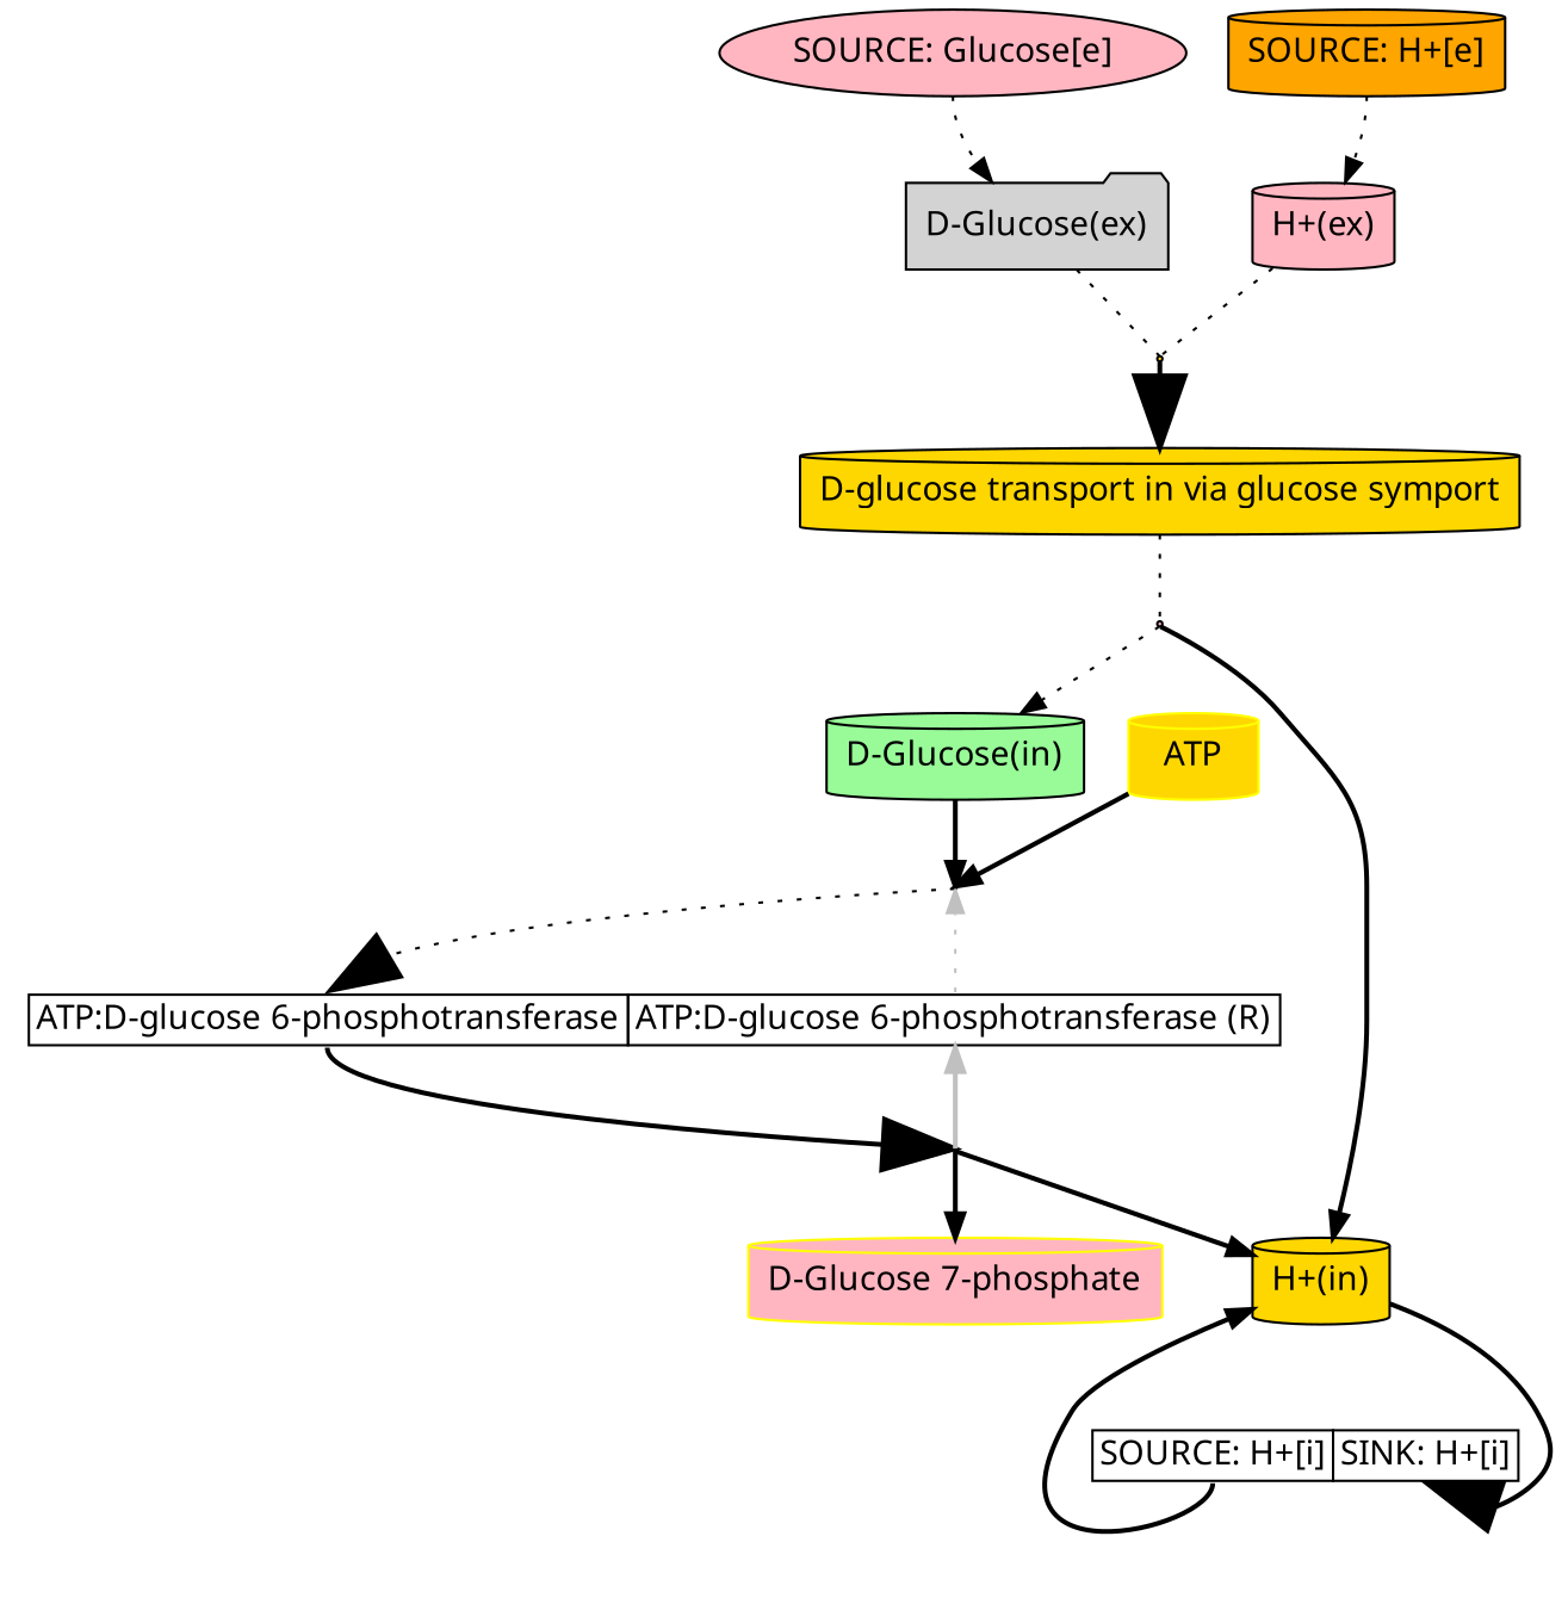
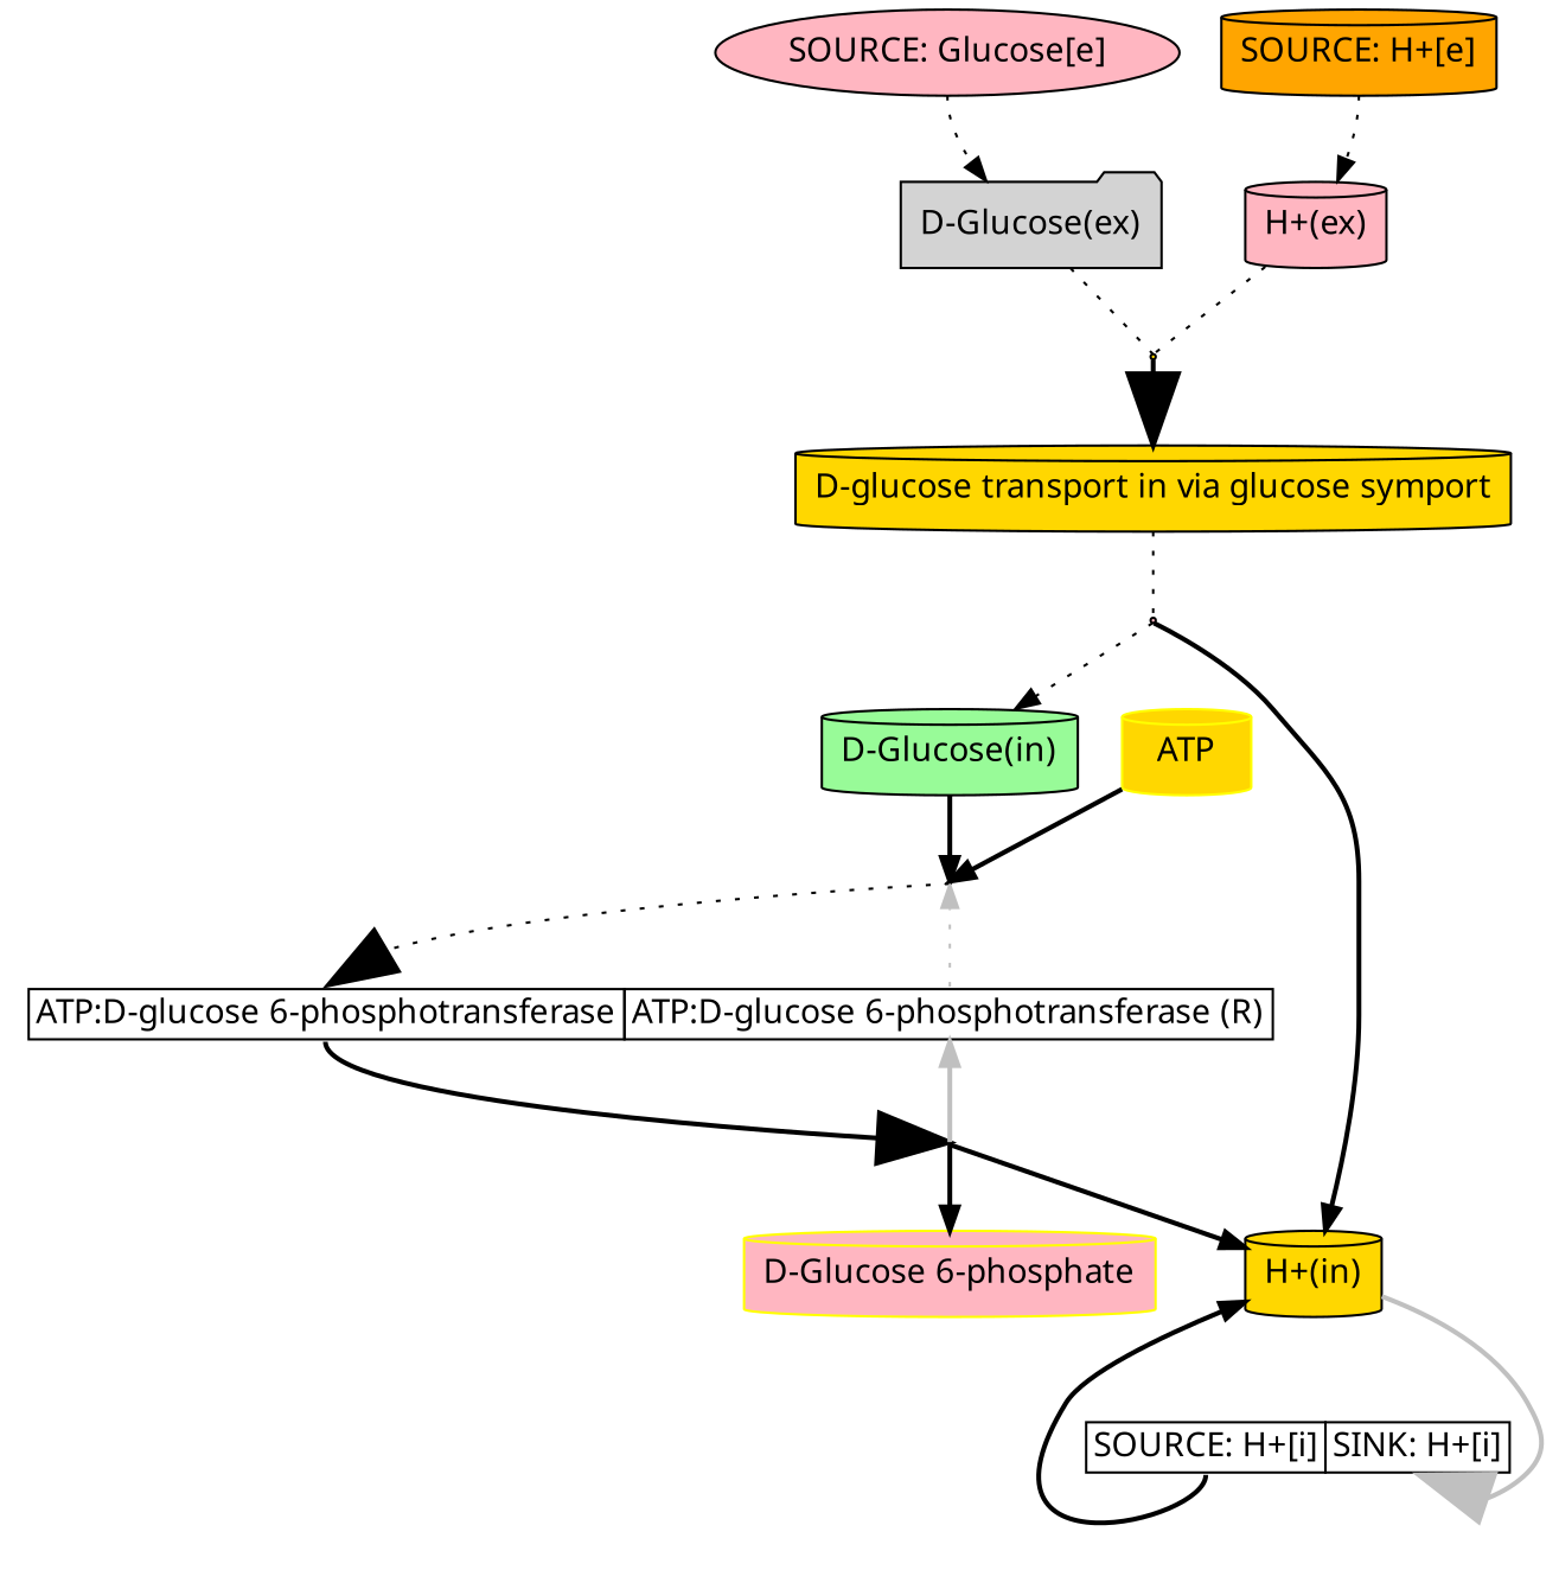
  digraph {
    node [color=black fillcolor=gold fontcolor=black fontname=Vera shape=cylinder style=filled]
    edge [arrowsize=1 style=bold]
    n1 [fillcolor=palegreen label="D-Glucose(in)"]
    "revr149+4526FOR" [shape=point width=0.014 fontcolor="" fontname=""]
    n3 [label=<<TABLE BORDER="0" CELLBORDER="1" CELLSPACING="0"><TR><TD HREF="?app=edi149t" PORT="for">ATP:D-glucose 6-phosphotransferase</TD><TD PORT="rev" HREF="?app=edi4526t">ATP:D-glucose 6-phosphotransferase (R)</TD></TR></TABLE>> shape=plaintext fillcolor="" style=""]
    n4 [fillcolor=lightgrey label="D-Glucose(ex)" shape=folder]
    r8736IN [shape=point width=0.03 fontcolor="" fontname=""]
    n6 [label="D-glucose transport in via glucose symport"]
-   n7 [color=yellow fillcolor=lightpink label="D-Glucose 7-phosphate"]
+   n7 [color=yellow fillcolor=lightpink label="D-Glucose 6-phosphate"]
    n8 [label="H+(in)"]
    n9 [label=<<TABLE BORDER="0" CELLBORDER="1" CELLSPACING="0"><TR><TD HREF="?app=edi8898t" PORT="for">SOURCE: H+[i]</TD><TD PORT="rev" HREF="?app=edi8901t">SINK: H+[i]</TD></TR></TABLE>> shape=plaintext fillcolor="" style=""]
    n10 [fillcolor=lightpink label="H+(ex)"]
    n11 [color=yellow label=ATP]
    r8736OUT [fillcolor=lightpink shape=point width=0.03 fontcolor="" fontname=""]
    n13 [fillcolor=lightpink label="SOURCE: Glucose[e]" shape=ellipse]
    n14 [fillcolor=orange label="SOURCE: H+[e]"]
    "revr149+4526REV" [shape=point width=0.014 fontcolor="" fontname=""]
    n1 -> "revr149+4526FOR" [arrowtail=normal]
    "revr149+4526FOR" -> n3 [arrowsize=3 headport="for:n" style=dotted]
    n3 -> "revr149+4526FOR" [color=grey style=dotted tailport="rev:n" arrowsize=""]
    n3 -> "revr149+4526REV" [arrowsize=3 tailport="for:s"]
    n4 -> r8736IN [arrowhead=none style=dotted]
    r8736IN -> n6 [arrowsize=3 headport=n]
    n6 -> r8736OUT [arrowhead=none arrowsize=3 style=dotted tailport=s]
-   n8 -> n9 [arrowsize=3 headport="rev:s"]
+   n8 -> n9 [arrowsize=3 headport="rev:s" color=grey]
    n9 -> n8 [color=black tailport="for:s" arrowsize=""]
    n10 -> r8736IN [arrowhead=none style=dotted]
    n11 -> "revr149+4526FOR" [arrowtail=normal]
    r8736OUT -> n1 [style=dotted]
    r8736OUT -> n8
    n13 -> n4 [style=dotted tailport=s]
    n14 -> n10 [style=dotted tailport=s]
    "revr149+4526REV" -> n3 [color=grey headport="rev:s" arrowsize=""]
    "revr149+4526REV" -> n7 [arrowtail=normal]
    "revr149+4526REV" -> n8 [arrowtail=normal]
  }
